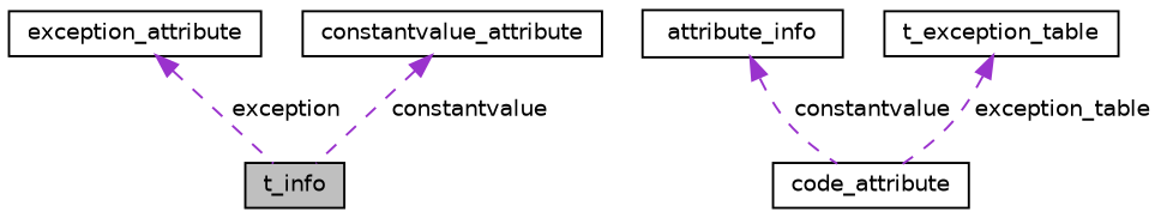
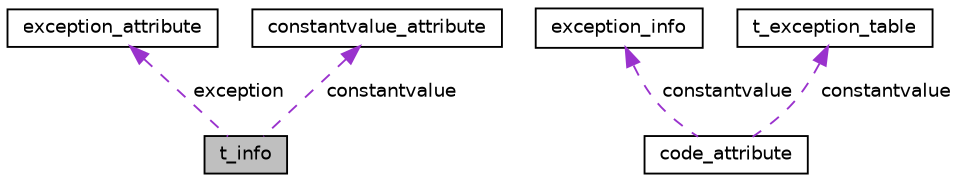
  digraph {
    node [color=black fillcolor=white fontname=Helvetica fontsize=10 shape=record style=filled]
    edge [color=darkorchid3 dir=back fontname=Helvetica fontsize=10 labelfontname=Helvetica labelfontsize=10 style=dashed]
    n1 [fillcolor=grey75 fontcolor=black height=0.2 label=t_info width=0.4]
-   n2 [height=0.2 label=attribute_info width=0.4]
+   n2 [height=0.2 label=exception_info width=0.4]
    n3 [height=0.2 label=code_attribute width=0.4]
    n4 [height=0.2 label=t_exception_table width=0.4]
    n5 [height=0.2 label=exception_attribute width=0.4]
    n6 [height=0.2 label=constantvalue_attribute width=0.4]
    n2 -> n3 [label=" constantvalue"]
-   n4 -> n3 [label=" exception_table"]
+   n4 -> n3 [label=" constantvalue"]
    n5 -> n1 [label=" exception"]
    n6 -> n1 [label=" constantvalue"]
  }
